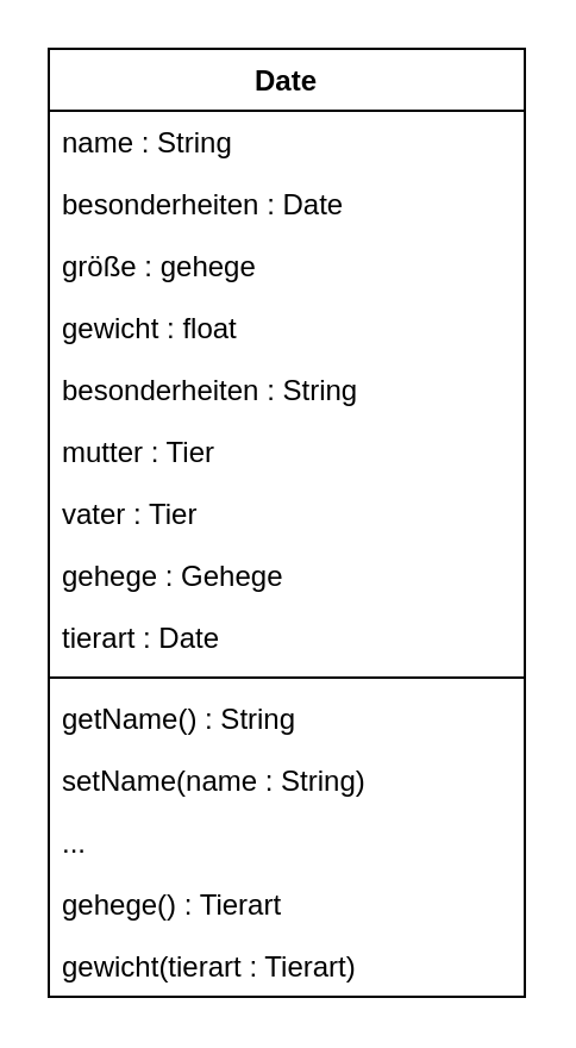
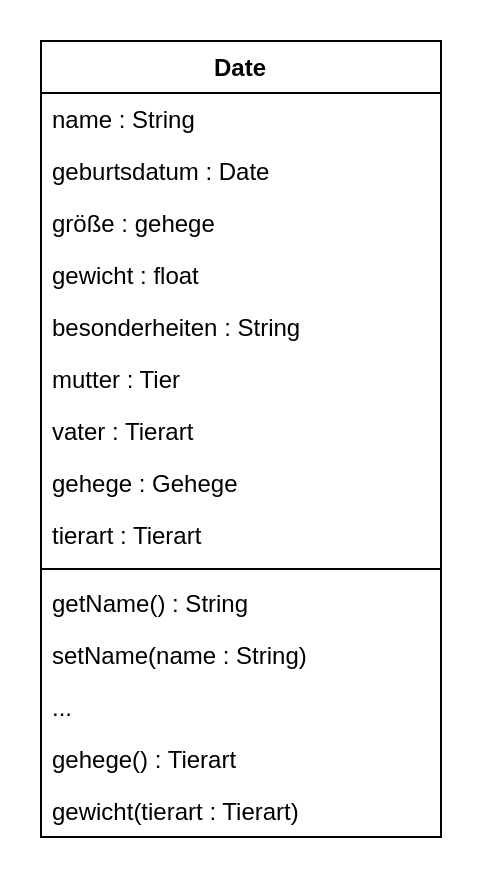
  <mxCell id="0" />
  <mxCell id="1" parent="0" />
  <mxCell id="2" value="Date" style="swimlane;fontStyle=1;align=center;verticalAlign=top;childLayout=stackLayout;horizontal=1;startSize=26;horizontalStack=0;resizeParent=1;resizeParentMax=0;resizeLast=0;collapsible=1;marginBottom=0;" parent="1" vertex="1"><mxGeometry x="20" y="20" width="200" height="398" as="geometry" /></mxCell>
  <mxCell id="3" value="name : String" style="text;strokeColor=none;fillColor=none;align=left;verticalAlign=top;spacingLeft=4;spacingRight=4;overflow=hidden;rotatable=0;points=[[0,0.5],[1,0.5]];portConstraint=eastwest;" parent="2" vertex="1"><mxGeometry y="26" width="200" height="26" as="geometry" /></mxCell>
- <mxCell id="4" value="besonderheiten : Date" style="text;strokeColor=none;fillColor=none;align=left;verticalAlign=top;spacingLeft=4;spacingRight=4;overflow=hidden;rotatable=0;points=[[0,0.5],[1,0.5]];portConstraint=eastwest;" parent="2" vertex="1"><mxGeometry y="52" width="200" height="26" as="geometry" /></mxCell>
+ <mxCell id="4" value="geburtsdatum : Date" style="text;strokeColor=none;fillColor=none;align=left;verticalAlign=top;spacingLeft=4;spacingRight=4;overflow=hidden;rotatable=0;points=[[0,0.5],[1,0.5]];portConstraint=eastwest;" parent="2" vertex="1"><mxGeometry y="52" width="200" height="26" as="geometry" /></mxCell>
  <mxCell id="5" value="größe : gehege" style="text;strokeColor=none;fillColor=none;align=left;verticalAlign=top;spacingLeft=4;spacingRight=4;overflow=hidden;rotatable=0;points=[[0,0.5],[1,0.5]];portConstraint=eastwest;" parent="2" vertex="1"><mxGeometry y="78" width="200" height="26" as="geometry" /></mxCell>
  <mxCell id="6" value="gewicht : float" style="text;strokeColor=none;fillColor=none;align=left;verticalAlign=top;spacingLeft=4;spacingRight=4;overflow=hidden;rotatable=0;points=[[0,0.5],[1,0.5]];portConstraint=eastwest;" parent="2" vertex="1"><mxGeometry y="104" width="200" height="26" as="geometry" /></mxCell>
  <mxCell id="7" value="besonderheiten : String" style="text;strokeColor=none;fillColor=none;align=left;verticalAlign=top;spacingLeft=4;spacingRight=4;overflow=hidden;rotatable=0;points=[[0,0.5],[1,0.5]];portConstraint=eastwest;" parent="2" vertex="1"><mxGeometry y="130" width="200" height="26" as="geometry" /></mxCell>
  <mxCell id="8" value="mutter : Tier" style="text;strokeColor=none;fillColor=none;align=left;verticalAlign=top;spacingLeft=4;spacingRight=4;overflow=hidden;rotatable=0;points=[[0,0.5],[1,0.5]];portConstraint=eastwest;" parent="2" vertex="1"><mxGeometry y="156" width="200" height="26" as="geometry" /></mxCell>
- <mxCell id="9" value="vater : Tier" style="text;strokeColor=none;fillColor=none;align=left;verticalAlign=top;spacingLeft=4;spacingRight=4;overflow=hidden;rotatable=0;points=[[0,0.5],[1,0.5]];portConstraint=eastwest;" parent="2" vertex="1"><mxGeometry y="182" width="200" height="26" as="geometry" /></mxCell>
+ <mxCell id="9" value="vater : Tierart" style="text;strokeColor=none;fillColor=none;align=left;verticalAlign=top;spacingLeft=4;spacingRight=4;overflow=hidden;rotatable=0;points=[[0,0.5],[1,0.5]];portConstraint=eastwest;" parent="2" vertex="1"><mxGeometry y="182" width="200" height="26" as="geometry" /></mxCell>
  <mxCell id="10" value="gehege : Gehege" style="text;strokeColor=none;fillColor=none;align=left;verticalAlign=top;spacingLeft=4;spacingRight=4;overflow=hidden;rotatable=0;points=[[0,0.5],[1,0.5]];portConstraint=eastwest;" parent="2" vertex="1"><mxGeometry y="208" width="200" height="26" as="geometry" /></mxCell>
- <mxCell id="11" value="tierart : Date" style="text;strokeColor=none;fillColor=none;align=left;verticalAlign=top;spacingLeft=4;spacingRight=4;overflow=hidden;rotatable=0;points=[[0,0.5],[1,0.5]];portConstraint=eastwest;" parent="2" vertex="1"><mxGeometry y="234" width="200" height="26" as="geometry" /></mxCell>
+ <mxCell id="11" value="tierart : Tierart" style="text;strokeColor=none;fillColor=none;align=left;verticalAlign=top;spacingLeft=4;spacingRight=4;overflow=hidden;rotatable=0;points=[[0,0.5],[1,0.5]];portConstraint=eastwest;" parent="2" vertex="1"><mxGeometry y="234" width="200" height="26" as="geometry" /></mxCell>
  <mxCell id="12" value="" style="line;strokeWidth=1;fillColor=none;align=left;verticalAlign=middle;spacingTop=-1;spacingLeft=3;spacingRight=3;rotatable=0;labelPosition=right;points=[];portConstraint=eastwest;" parent="2" vertex="1"><mxGeometry y="260" width="200" height="8" as="geometry" /></mxCell>
  <mxCell id="13" value="getName() : String" style="text;strokeColor=none;fillColor=none;align=left;verticalAlign=top;spacingLeft=4;spacingRight=4;overflow=hidden;rotatable=0;points=[[0,0.5],[1,0.5]];portConstraint=eastwest;" parent="2" vertex="1"><mxGeometry y="268" width="200" height="26" as="geometry" /></mxCell>
  <mxCell id="14" value="setName(name : String)" style="text;strokeColor=none;fillColor=none;align=left;verticalAlign=top;spacingLeft=4;spacingRight=4;overflow=hidden;rotatable=0;points=[[0,0.5],[1,0.5]];portConstraint=eastwest;" parent="2" vertex="1"><mxGeometry y="294" width="200" height="26" as="geometry" /></mxCell>
  <mxCell id="15" value="..." style="text;strokeColor=none;fillColor=none;align=left;verticalAlign=top;spacingLeft=4;spacingRight=4;overflow=hidden;rotatable=0;points=[[0,0.5],[1,0.5]];portConstraint=eastwest;" parent="2" vertex="1"><mxGeometry y="320" width="200" height="26" as="geometry" /></mxCell>
  <mxCell id="16" value="gehege() : Tierart" style="text;strokeColor=none;fillColor=none;align=left;verticalAlign=top;spacingLeft=4;spacingRight=4;overflow=hidden;rotatable=0;points=[[0,0.5],[1,0.5]];portConstraint=eastwest;" parent="2" vertex="1"><mxGeometry y="346" width="200" height="26" as="geometry" /></mxCell>
  <mxCell id="17" value="gewicht(tierart : Tierart)" style="text;strokeColor=none;fillColor=none;align=left;verticalAlign=top;spacingLeft=4;spacingRight=4;overflow=hidden;rotatable=0;points=[[0,0.5],[1,0.5]];portConstraint=eastwest;" parent="2" vertex="1"><mxGeometry y="372" width="200" height="26" as="geometry" /></mxCell>
